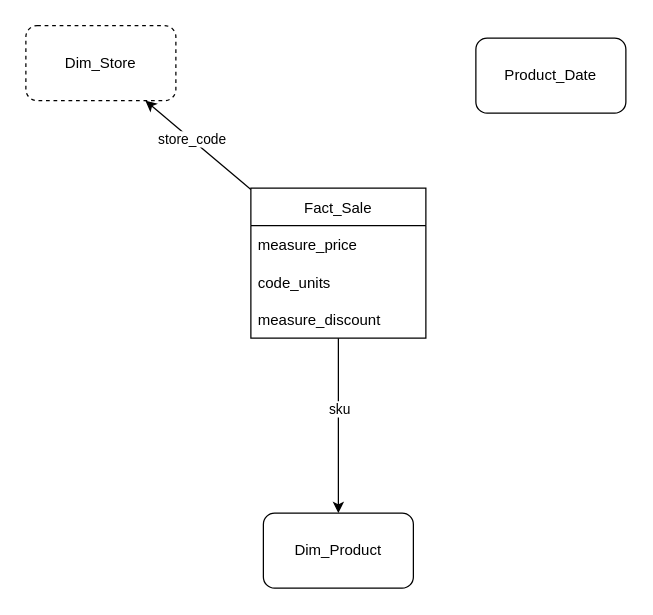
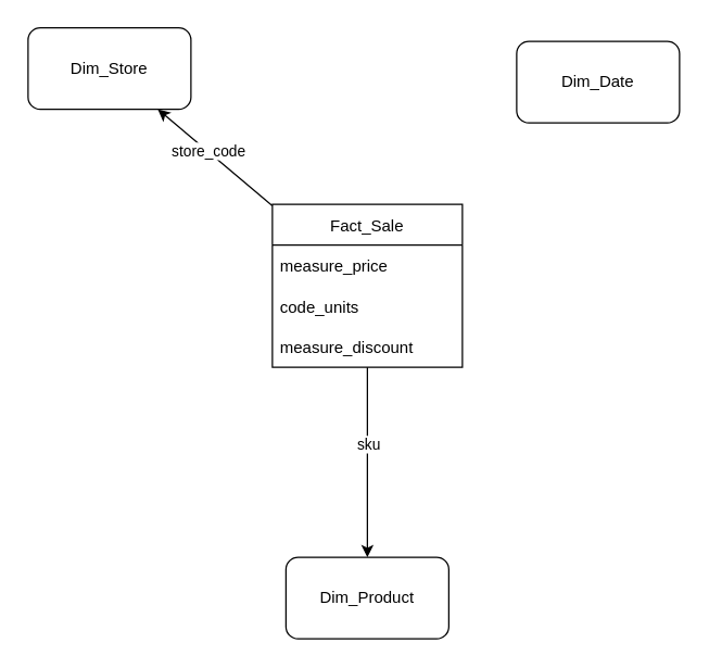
  <mxCell id="0" />
  <mxCell id="1" parent="0" />
- <mxCell id="2" value="Product_Date" style="rounded=1;whiteSpace=wrap;html=1;" parent="1" vertex="1"><mxGeometry x="380" y="30" width="120" height="60" as="geometry" /></mxCell>
+ <mxCell id="2" value="Dim_Date" style="rounded=1;whiteSpace=wrap;html=1;" parent="1" vertex="1"><mxGeometry x="380" y="30" width="120" height="60" as="geometry" /></mxCell>
  <mxCell id="3" style="edgeStyle=none;html=1;startArrow=classic;startFill=1;endArrow=none;endFill=0;" parent="1" source="5" target="9" edge="1"><mxGeometry relative="1" as="geometry"><mxPoint x="226.154" y="150" as="targetPoint" /></mxGeometry></mxCell>
  <mxCell id="4" value="store_code" style="edgeLabel;html=1;align=center;verticalAlign=middle;resizable=0;points=[];" vertex="1" connectable="0" parent="3"><mxGeometry x="-0.137" y="1" relative="1" as="geometry"><mxPoint as="offset" /></mxGeometry></mxCell>
- <mxCell id="5" value="Dim_Store" style="rounded=1;whiteSpace=wrap;html=1;dashed=1;" parent="1" vertex="1"><mxGeometry x="20" y="20" width="120" height="60" as="geometry" /></mxCell>
+ <mxCell id="5" value="Dim_Store" style="rounded=1;whiteSpace=wrap;html=1;" parent="1" vertex="1"><mxGeometry x="20" y="20" width="120" height="60" as="geometry" /></mxCell>
  <mxCell id="6" style="edgeStyle=none;html=1;startArrow=classic;startFill=1;endArrow=none;endFill=0;" parent="1" source="8" target="12" edge="1"><mxGeometry relative="1" as="geometry"><mxPoint x="270" y="210" as="targetPoint" /></mxGeometry></mxCell>
  <mxCell id="7" value="sku" style="edgeLabel;html=1;align=center;verticalAlign=middle;resizable=0;points=[];" vertex="1" connectable="0" parent="6"><mxGeometry x="0.202" relative="1" as="geometry"><mxPoint as="offset" /></mxGeometry></mxCell>
  <mxCell id="8" value="Dim_Product" style="rounded=1;whiteSpace=wrap;html=1;" parent="1" vertex="1"><mxGeometry x="210" y="410" width="120" height="60" as="geometry" /></mxCell>
  <mxCell id="9" value="Fact_Sale" style="swimlane;fontStyle=0;childLayout=stackLayout;horizontal=1;startSize=30;horizontalStack=0;resizeParent=1;resizeParentMax=0;resizeLast=0;collapsible=1;marginBottom=0;" parent="1" vertex="1"><mxGeometry x="200" y="150" width="140" height="120" as="geometry" /></mxCell>
  <mxCell id="10" value="measure_price" style="text;strokeColor=none;fillColor=none;align=left;verticalAlign=middle;spacingLeft=4;spacingRight=4;overflow=hidden;points=[[0,0.5],[1,0.5]];portConstraint=eastwest;rotatable=0;" parent="9" vertex="1"><mxGeometry y="30" width="140" height="30" as="geometry" /></mxCell>
  <mxCell id="11" value="code_units" style="text;strokeColor=none;fillColor=none;align=left;verticalAlign=middle;spacingLeft=4;spacingRight=4;overflow=hidden;points=[[0,0.5],[1,0.5]];portConstraint=eastwest;rotatable=0;" parent="9" vertex="1"><mxGeometry y="60" width="140" height="30" as="geometry" /></mxCell>
  <mxCell id="12" value="measure_discount" style="text;strokeColor=none;fillColor=none;align=left;verticalAlign=middle;spacingLeft=4;spacingRight=4;overflow=hidden;points=[[0,0.5],[1,0.5]];portConstraint=eastwest;rotatable=0;" parent="9" vertex="1"><mxGeometry y="90" width="140" height="30" as="geometry" /></mxCell>
